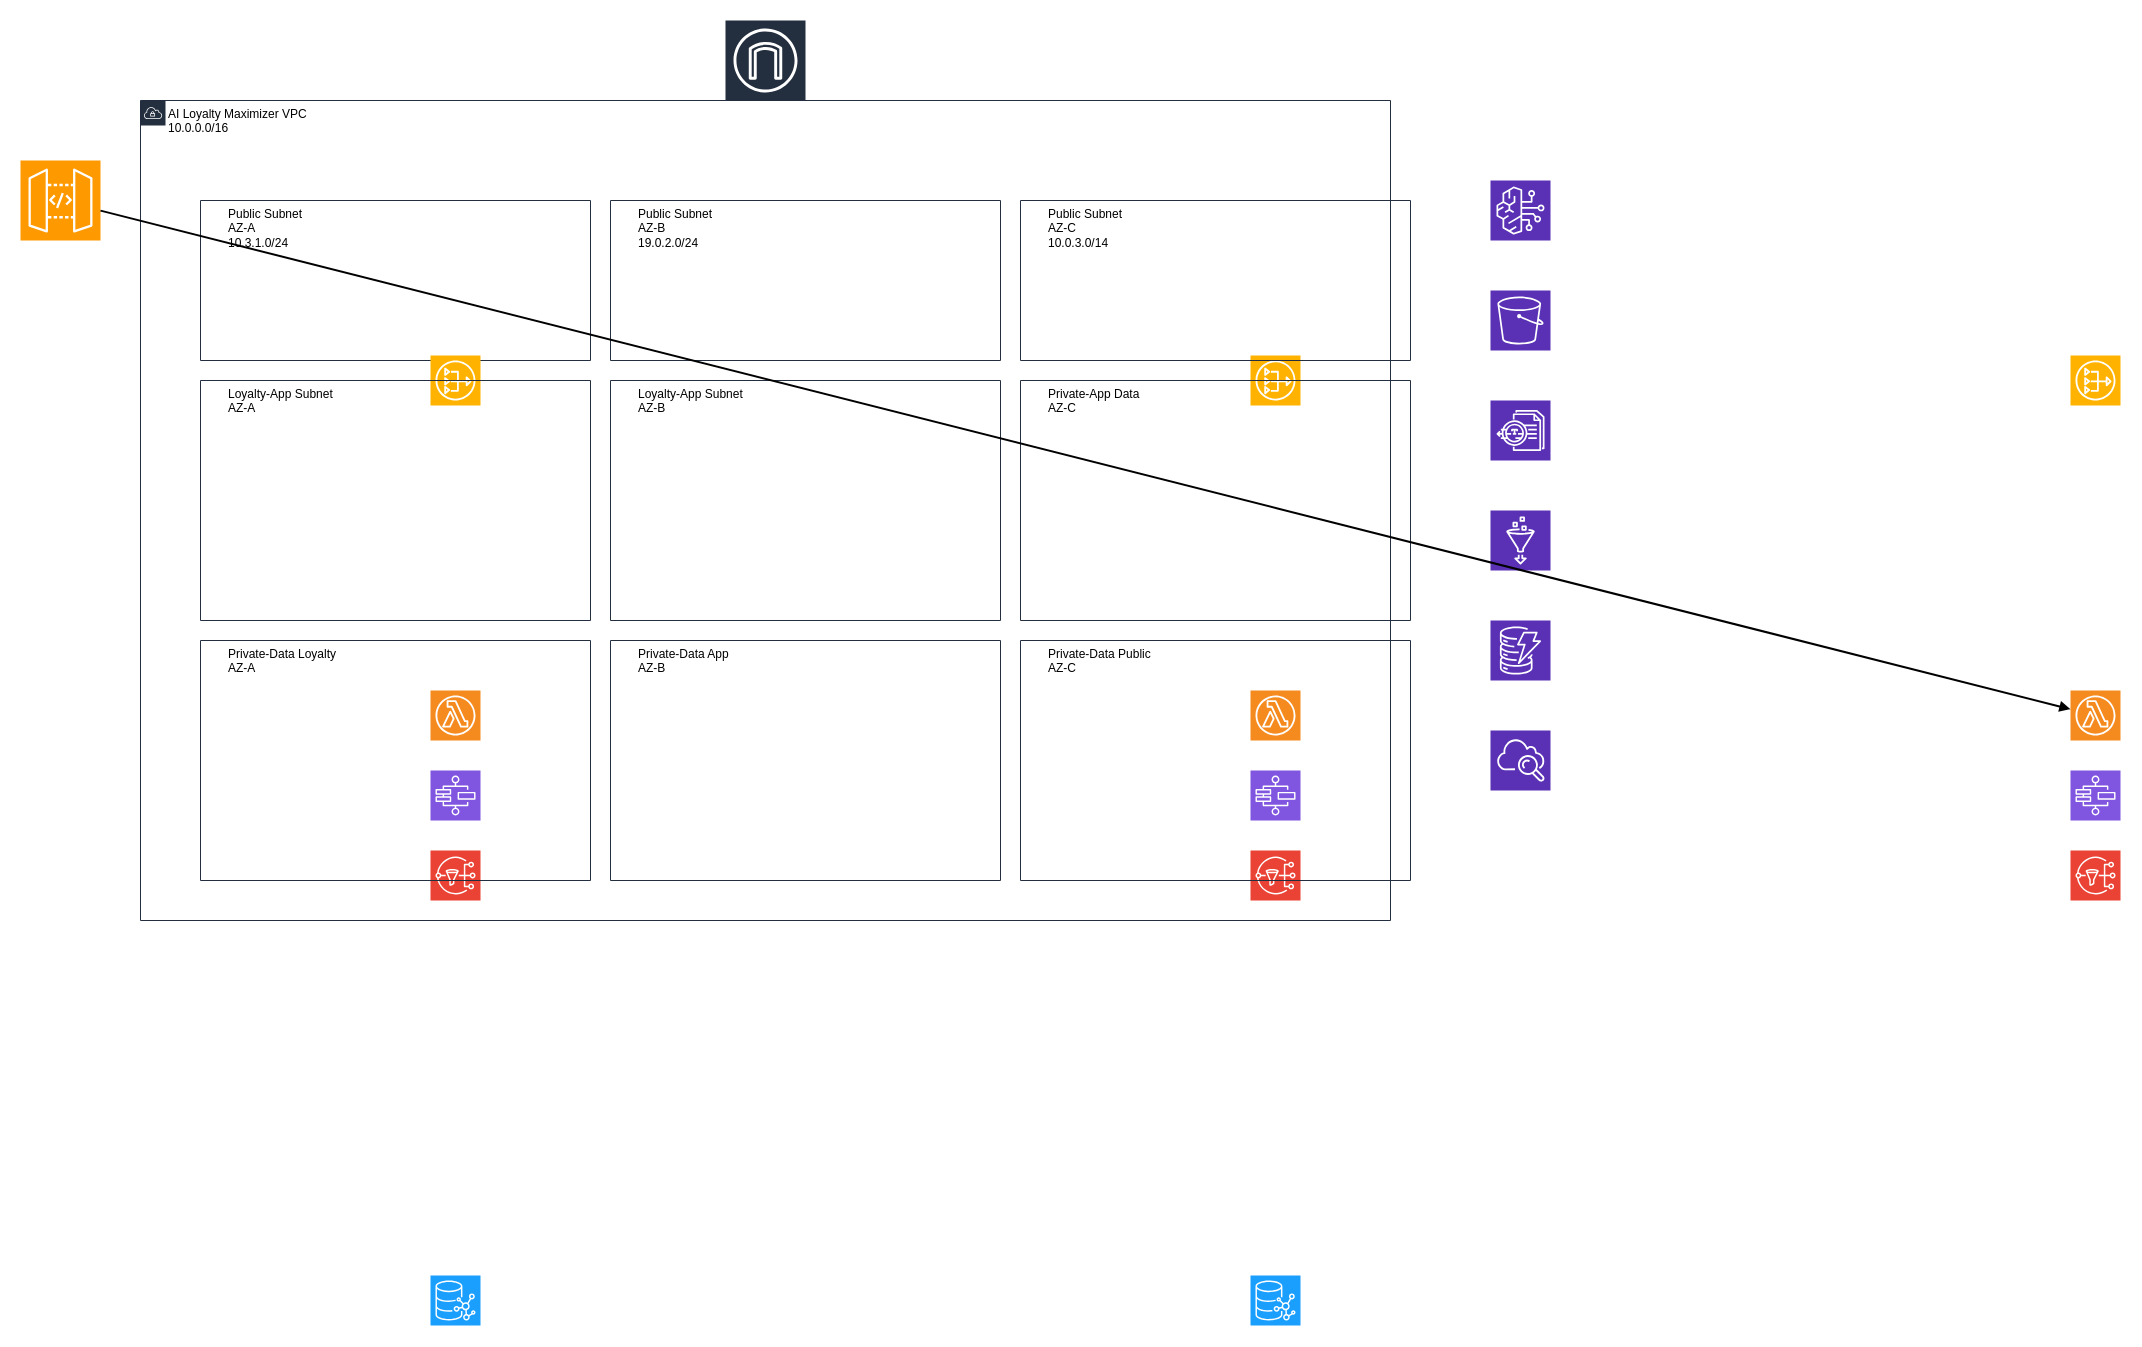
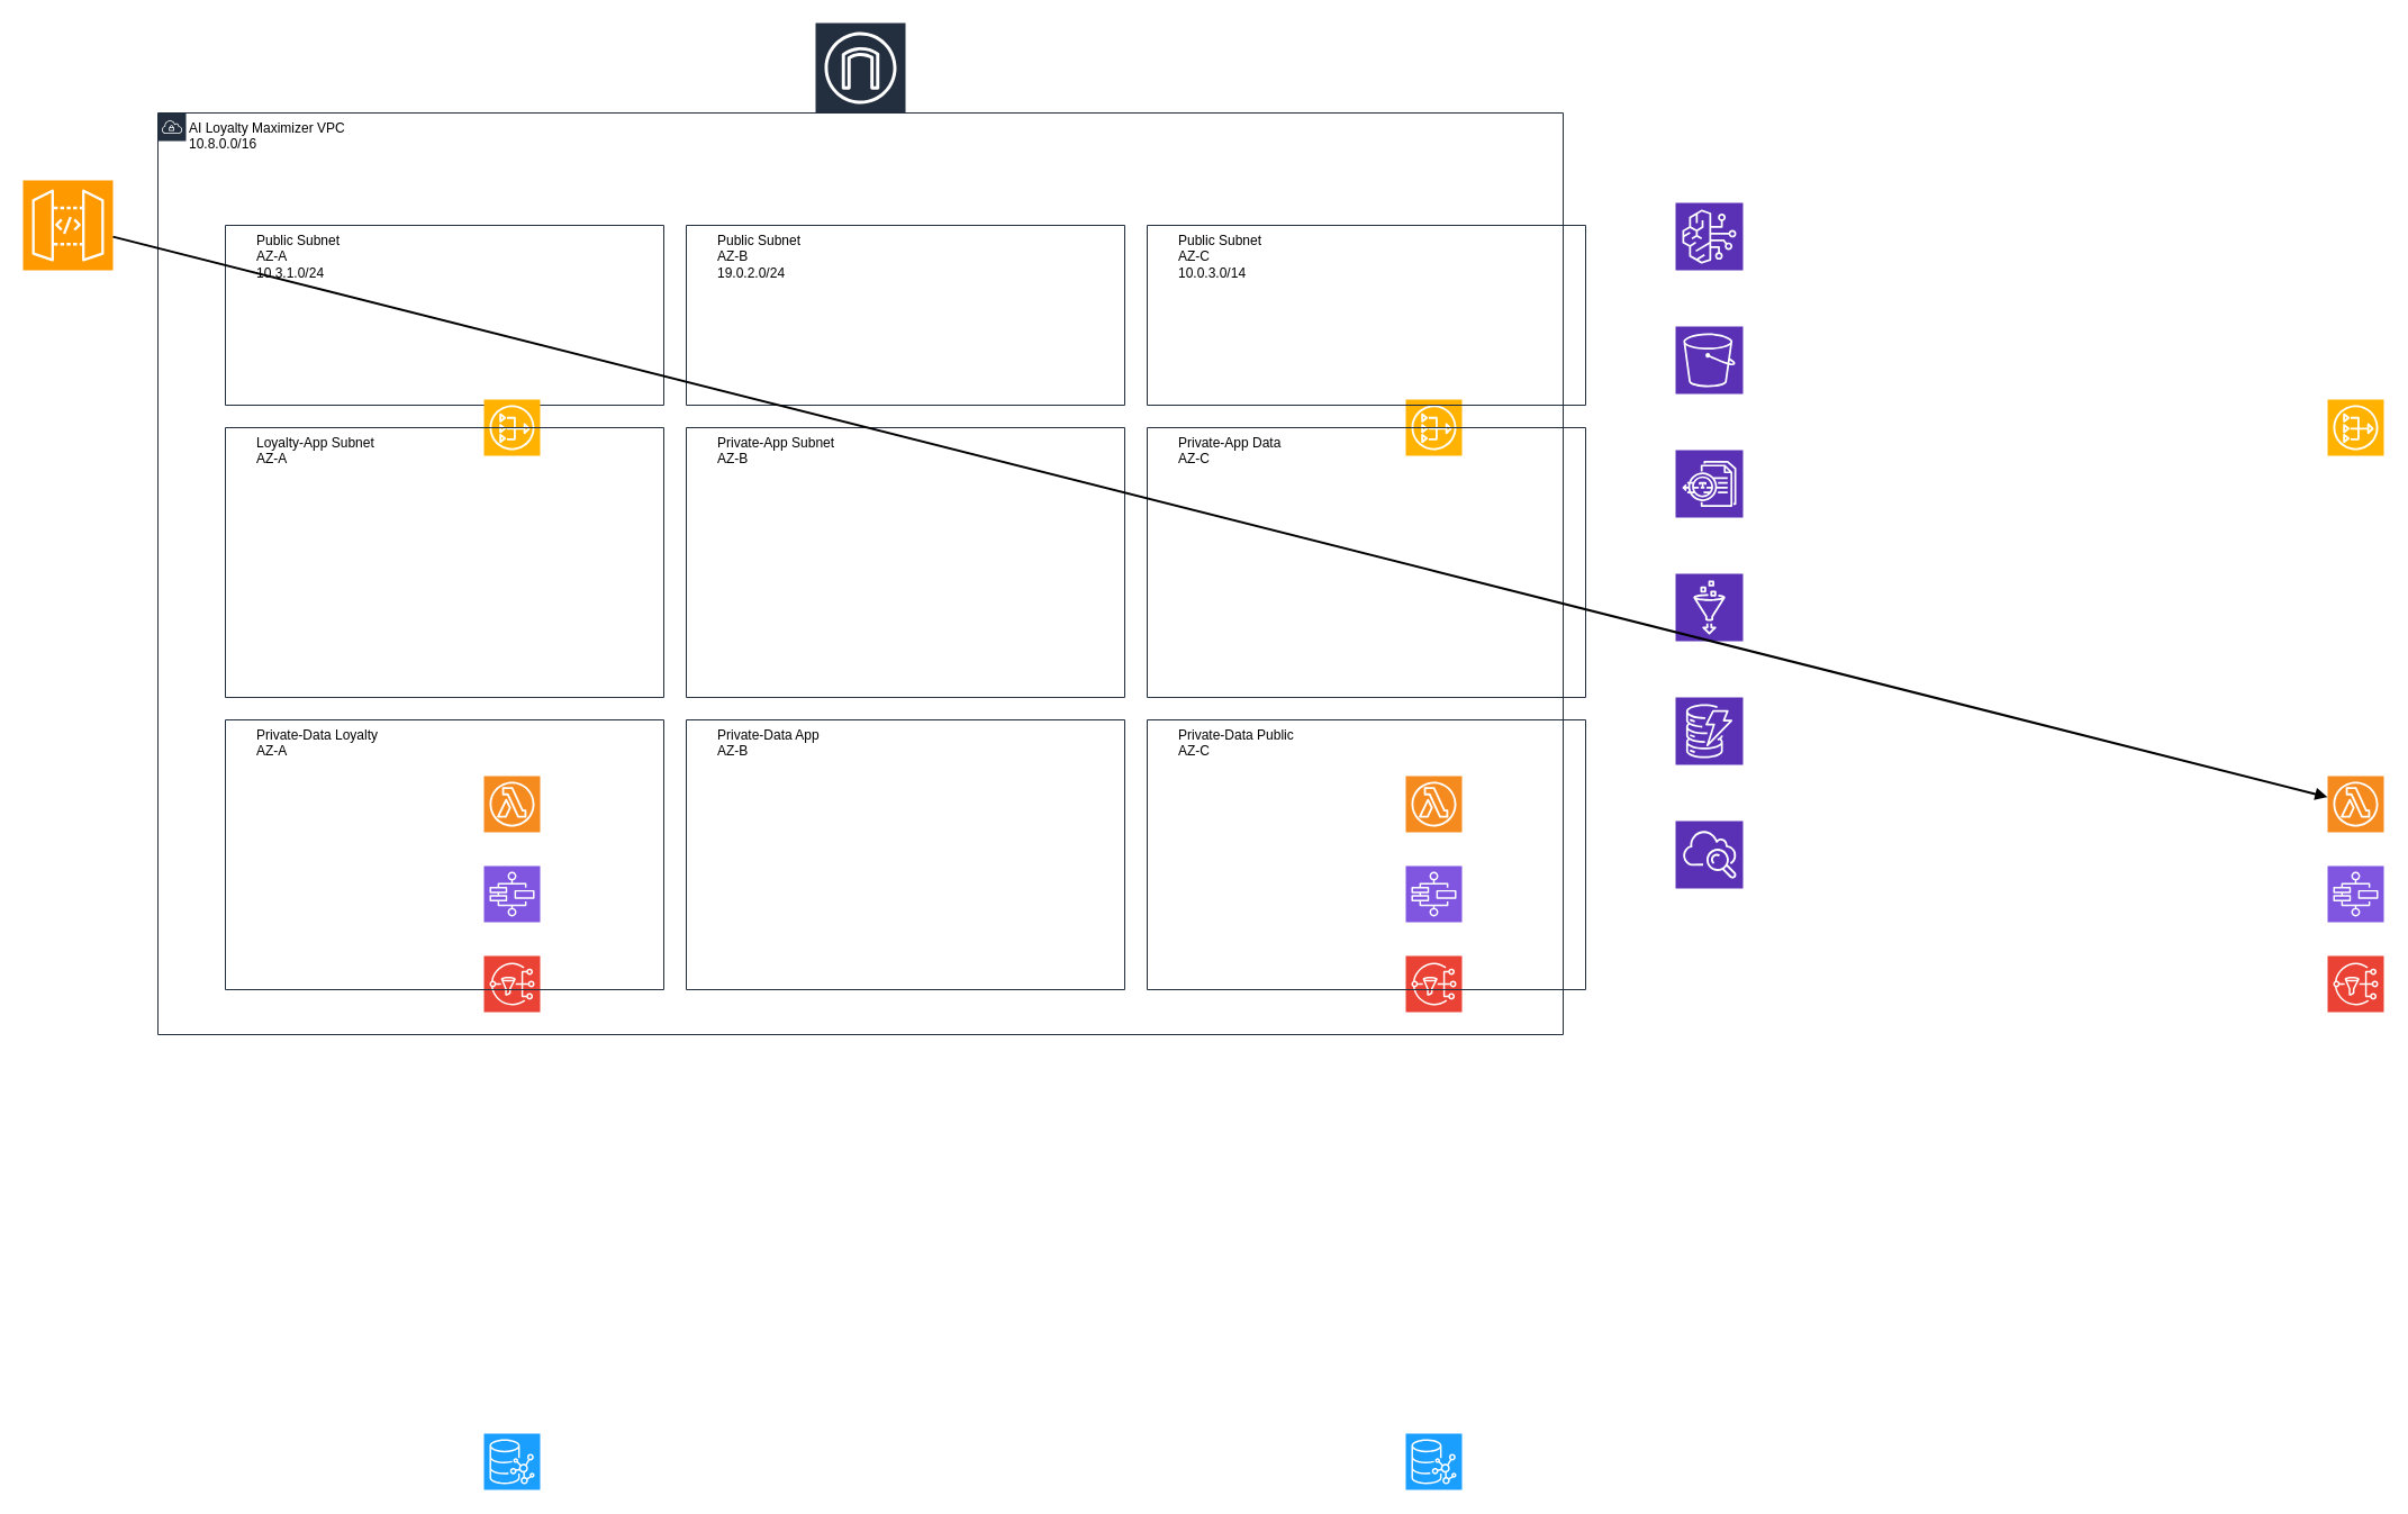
  <mxCell id="0" />
  <mxCell id="1" parent="0" />
- <mxCell id="2" parent="1" value="AI Loyalty Maximizer VPC&#10;10.0.0.0/16" style="shape=mxgraph.aws4.group;grIcon=mxgraph.aws4.group_vpc;fillColor=none;strokeColor=#232F3E;verticalAlign=top;align=left;spacingLeft=26;fontSize=12;html=1;" vertex="1"><mxGeometry as="geometry" x="140" y="100" width="1250" height="820" /></mxCell>
+ <mxCell id="2" parent="1" value="AI Loyalty Maximizer VPC&#10;10.8.0.0/16" style="shape=mxgraph.aws4.group;grIcon=mxgraph.aws4.group_vpc;fillColor=none;strokeColor=#232F3E;verticalAlign=top;align=left;spacingLeft=26;fontSize=12;html=1;" vertex="1"><mxGeometry as="geometry" x="140" y="100" width="1250" height="820" /></mxCell>
  <mxCell id="3" parent="1" style="shape=mxgraph.aws4.resourceIcon;resIcon=mxgraph.aws4.internet_gateway;gradientColor=none;fillColor=#232F3E;strokeColor=#FFFFFF;verticalLabelPosition=bottom;verticalAlign=top;fontColor=#232F3E;html=1;" vertex="1"><mxGeometry as="geometry" x="725" y="20" width="80" height="80" /></mxCell>
  <mxCell id="4" parent="1" style="shape=mxgraph.aws4.resourceIcon;resIcon=mxgraph.aws4.api_gateway;gradientColor=none;fillColor=#FF9900;strokeColor=#FFFFFF;verticalLabelPosition=bottom;verticalAlign=top;fontColor=#232F3E;html=1;" vertex="1"><mxGeometry as="geometry" x="20" y="160" width="80" height="80" /></mxCell>
  <mxCell id="5" parent="2" value="Public Subnet&#10;AZ-A&#10;10.3.1.0/24" style="shape=mxgraph.aws4.group;grIcon=mxgraph.aws4.group_public_subnet;fillColor=none;strokeColor=#232F3E;verticalAlign=top;align=left;spacingLeft=26;fontSize=12;html=1;" vertex="1"><mxGeometry as="geometry" x="60.0" y="100" width="390.0" height="160" /></mxCell>
  <mxCell id="6" parent="5" style="shape=mxgraph.aws4.resourceIcon;resIcon=mxgraph.aws4.nat_gateway;gradientColor=none;fillColor=#FFB300;strokeColor=#FFFFFF;verticalLabelPosition=bottom;verticalAlign=top;fontColor=#232F3E;html=1;" vertex="1"><mxGeometry as="geometry" x="230.0" y="155.0" width="50" height="50" /></mxCell>
  <mxCell id="7" parent="2" value="Loyalty-App Subnet&#10;AZ-A" style="shape=mxgraph.aws4.group;grIcon=mxgraph.aws4.group_private_subnet;fillColor=none;strokeColor=#232F3E;verticalAlign=top;align=left;spacingLeft=26;fontSize=12;html=1;" vertex="1"><mxGeometry as="geometry" x="60.0" y="280" width="390.0" height="240" /></mxCell>
  <mxCell id="8" parent="7" style="shape=mxgraph.aws4.resourceIcon;resIcon=mxgraph.aws4.lambda_function;gradientColor=none;fillColor=#F58A1F;strokeColor=#FFFFFF;verticalLabelPosition=bottom;verticalAlign=top;fontColor=#232F3E;html=1;" vertex="1"><mxGeometry as="geometry" x="230.0" y="310" width="50" height="50" /></mxCell>
  <mxCell id="9" parent="7" style="shape=mxgraph.aws4.resourceIcon;resIcon=mxgraph.aws4.step_functions;gradientColor=none;fillColor=#8056E0;strokeColor=#FFFFFF;verticalLabelPosition=bottom;verticalAlign=top;fontColor=#232F3E;html=1;" vertex="1"><mxGeometry as="geometry" x="230.0" y="390" width="50" height="50" /></mxCell>
  <mxCell id="10" parent="7" style="shape=mxgraph.aws4.resourceIcon;resIcon=mxgraph.aws4.sns;gradientColor=none;fillColor=#EA4335;strokeColor=#FFFFFF;verticalLabelPosition=bottom;verticalAlign=top;fontColor=#232F3E;html=1;" vertex="1"><mxGeometry as="geometry" x="230.0" y="470" width="50" height="50" /></mxCell>
  <mxCell id="11" parent="2" value="Private-Data Loyalty&#10;AZ-A" style="shape=mxgraph.aws4.group;grIcon=mxgraph.aws4.group_private_subnet;fillColor=none;strokeColor=#232F3E;verticalAlign=top;align=left;spacingLeft=26;fontSize=12;html=1;" vertex="1"><mxGeometry as="geometry" x="60.0" y="540" width="390.0" height="240" /></mxCell>
  <mxCell id="12" parent="11" style="shape=mxgraph.aws4.resourceIcon;resIcon=mxgraph.aws4.neptune;gradientColor=none;fillColor=#1B9FFF;strokeColor=#FFFFFF;verticalLabelPosition=bottom;verticalAlign=top;fontColor=#232F3E;html=1;" vertex="1"><mxGeometry as="geometry" x="230.0" y="635.0" width="50" height="50" /></mxCell>
  <mxCell id="13" parent="2" value="Public Subnet&#10;AZ-B&#10;19.0.2.0/24" style="shape=mxgraph.aws4.group;grIcon=mxgraph.aws4.group_public_subnet;fillColor=none;strokeColor=#232F3E;verticalAlign=top;align=left;spacingLeft=26;fontSize=12;html=1;" vertex="1"><mxGeometry as="geometry" x="470.0" y="100" width="390.0" height="160" /></mxCell>
  <mxCell id="14" parent="13" style="shape=mxgraph.aws4.resourceIcon;resIcon=mxgraph.aws4.nat_gateway;gradientColor=none;fillColor=#FFB300;strokeColor=#FFFFFF;verticalLabelPosition=bottom;verticalAlign=top;fontColor=#232F3E;html=1;" vertex="1"><mxGeometry as="geometry" x="640.0" y="155.0" width="50" height="50" /></mxCell>
- <mxCell id="15" parent="2" value="Loyalty-App Subnet&#10;AZ-B" style="shape=mxgraph.aws4.group;grIcon=mxgraph.aws4.group_private_subnet;fillColor=none;strokeColor=#232F3E;verticalAlign=top;align=left;spacingLeft=26;fontSize=12;html=1;" vertex="1"><mxGeometry as="geometry" x="470.0" y="280" width="390.0" height="240" /></mxCell>
+ <mxCell id="15" parent="2" value="Private-App Subnet&#10;AZ-B" style="shape=mxgraph.aws4.group;grIcon=mxgraph.aws4.group_private_subnet;fillColor=none;strokeColor=#232F3E;verticalAlign=top;align=left;spacingLeft=26;fontSize=12;html=1;" vertex="1"><mxGeometry as="geometry" x="470.0" y="280" width="390.0" height="240" /></mxCell>
  <mxCell id="16" parent="15" style="shape=mxgraph.aws4.resourceIcon;resIcon=mxgraph.aws4.lambda_function;gradientColor=none;fillColor=#F58A1F;strokeColor=#FFFFFF;verticalLabelPosition=bottom;verticalAlign=top;fontColor=#232F3E;html=1;" vertex="1"><mxGeometry as="geometry" x="640.0" y="310" width="50" height="50" /></mxCell>
  <mxCell id="17" parent="15" style="shape=mxgraph.aws4.resourceIcon;resIcon=mxgraph.aws4.step_functions;gradientColor=none;fillColor=#8056E0;strokeColor=#FFFFFF;verticalLabelPosition=bottom;verticalAlign=top;fontColor=#232F3E;html=1;" vertex="1"><mxGeometry as="geometry" x="640.0" y="390" width="50" height="50" /></mxCell>
  <mxCell id="18" parent="15" style="shape=mxgraph.aws4.resourceIcon;resIcon=mxgraph.aws4.sns;gradientColor=none;fillColor=#EA4335;strokeColor=#FFFFFF;verticalLabelPosition=bottom;verticalAlign=top;fontColor=#232F3E;html=1;" vertex="1"><mxGeometry as="geometry" x="640.0" y="470" width="50" height="50" /></mxCell>
  <mxCell id="19" parent="2" value="Private-Data App&#10;AZ-B" style="shape=mxgraph.aws4.group;grIcon=mxgraph.aws4.group_private_subnet;fillColor=none;strokeColor=#232F3E;verticalAlign=top;align=left;spacingLeft=26;fontSize=12;html=1;" vertex="1"><mxGeometry as="geometry" x="470.0" y="540" width="390.0" height="240" /></mxCell>
  <mxCell id="20" parent="19" style="shape=mxgraph.aws4.resourceIcon;resIcon=mxgraph.aws4.neptune;gradientColor=none;fillColor=#1B9FFF;strokeColor=#FFFFFF;verticalLabelPosition=bottom;verticalAlign=top;fontColor=#232F3E;html=1;" vertex="1"><mxGeometry as="geometry" x="640.0" y="635.0" width="50" height="50" /></mxCell>
  <mxCell id="21" parent="2" value="Public Subnet&#10;AZ-C&#10;10.0.3.0/14" style="shape=mxgraph.aws4.group;grIcon=mxgraph.aws4.group_public_subnet;fillColor=none;strokeColor=#232F3E;verticalAlign=top;align=left;spacingLeft=26;fontSize=12;html=1;" vertex="1"><mxGeometry as="geometry" x="880.0" y="100" width="390.0" height="160" /></mxCell>
  <mxCell id="22" parent="21" style="shape=mxgraph.aws4.resourceIcon;resIcon=mxgraph.aws4.nat_gateway;gradientColor=none;fillColor=#FFB300;strokeColor=#FFFFFF;verticalLabelPosition=bottom;verticalAlign=top;fontColor=#232F3E;html=1;" vertex="1"><mxGeometry as="geometry" x="1050.0" y="155.0" width="50" height="50" /></mxCell>
  <mxCell id="23" parent="2" value="Private-App Data&#10;AZ-C" style="shape=mxgraph.aws4.group;grIcon=mxgraph.aws4.group_private_subnet;fillColor=none;strokeColor=#232F3E;verticalAlign=top;align=left;spacingLeft=26;fontSize=12;html=1;" vertex="1"><mxGeometry as="geometry" x="880.0" y="280" width="390.0" height="240" /></mxCell>
  <mxCell id="24" parent="23" style="shape=mxgraph.aws4.resourceIcon;resIcon=mxgraph.aws4.lambda_function;gradientColor=none;fillColor=#F58A1F;strokeColor=#FFFFFF;verticalLabelPosition=bottom;verticalAlign=top;fontColor=#232F3E;html=1;" vertex="1"><mxGeometry as="geometry" x="1050.0" y="310" width="50" height="50" /></mxCell>
  <mxCell id="25" parent="23" style="shape=mxgraph.aws4.resourceIcon;resIcon=mxgraph.aws4.step_functions;gradientColor=none;fillColor=#8056E0;strokeColor=#FFFFFF;verticalLabelPosition=bottom;verticalAlign=top;fontColor=#232F3E;html=1;" vertex="1"><mxGeometry as="geometry" x="1050.0" y="390" width="50" height="50" /></mxCell>
  <mxCell id="26" parent="23" style="shape=mxgraph.aws4.resourceIcon;resIcon=mxgraph.aws4.sns;gradientColor=none;fillColor=#EA4335;strokeColor=#FFFFFF;verticalLabelPosition=bottom;verticalAlign=top;fontColor=#232F3E;html=1;" vertex="1"><mxGeometry as="geometry" x="1050.0" y="470" width="50" height="50" /></mxCell>
  <mxCell id="27" parent="2" value="Private-Data Public&#10;AZ-C" style="shape=mxgraph.aws4.group;grIcon=mxgraph.aws4.group_private_subnet;fillColor=none;strokeColor=#232F3E;verticalAlign=top;align=left;spacingLeft=26;fontSize=12;html=1;" vertex="1"><mxGeometry as="geometry" x="880.0" y="540" width="390.0" height="240" /></mxCell>
  <mxCell id="28" parent="1" style="shape=mxgraph.aws4.resourceIcon;resIcon=mxgraph.aws4.bedrock;gradientColor=none;fillColor=#5A30B5;strokeColor=#FFFFFF;verticalLabelPosition=bottom;verticalAlign=top;fontColor=#232F3E;html=1;" vertex="1"><mxGeometry as="geometry" x="1490" y="180" width="60" height="60" /></mxCell>
  <mxCell id="29" parent="1" style="shape=mxgraph.aws4.resourceIcon;resIcon=mxgraph.aws4.s3;gradientColor=none;fillColor=#5A30B5;strokeColor=#FFFFFF;verticalLabelPosition=bottom;verticalAlign=top;fontColor=#232F3E;html=1;" vertex="1"><mxGeometry as="geometry" x="1490" y="290" width="60" height="60" /></mxCell>
  <mxCell id="30" parent="1" style="shape=mxgraph.aws4.resourceIcon;resIcon=mxgraph.aws4.textract;gradientColor=none;fillColor=#5A30B5;strokeColor=#FFFFFF;verticalLabelPosition=bottom;verticalAlign=top;fontColor=#232F3E;html=1;" vertex="1"><mxGeometry as="geometry" x="1490" y="400" width="60" height="60" /></mxCell>
  <mxCell id="31" parent="1" style="shape=mxgraph.aws4.resourceIcon;resIcon=mxgraph.aws4.glue;gradientColor=none;fillColor=#5A30B5;strokeColor=#FFFFFF;verticalLabelPosition=bottom;verticalAlign=top;fontColor=#232F3E;html=1;" vertex="1"><mxGeometry as="geometry" x="1490" y="510" width="60" height="60" /></mxCell>
  <mxCell id="32" parent="1" style="shape=mxgraph.aws4.resourceIcon;resIcon=mxgraph.aws4.dynamodb;gradientColor=none;fillColor=#5A30B5;strokeColor=#FFFFFF;verticalLabelPosition=bottom;verticalAlign=top;fontColor=#232F3E;html=1;" vertex="1"><mxGeometry as="geometry" x="1490" y="620" width="60" height="60" /></mxCell>
  <mxCell id="33" parent="1" style="shape=mxgraph.aws4.resourceIcon;resIcon=mxgraph.aws4.cloudwatch;gradientColor=none;fillColor=#5A30B5;strokeColor=#FFFFFF;verticalLabelPosition=bottom;verticalAlign=top;fontColor=#232F3E;html=1;" vertex="1"><mxGeometry as="geometry" x="1490" y="730" width="60" height="60" /></mxCell>
  <mxCell id="34" parent="1" style="endArrow=block;endFill=1;strokeWidth=2;" edge="1" source="4" target="24"><mxGeometry as="geometry" relative="1" /></mxCell>
